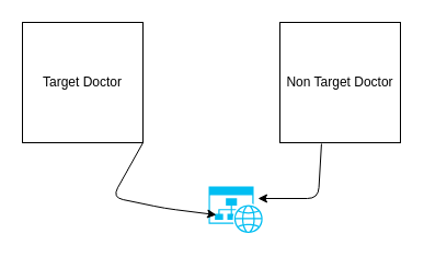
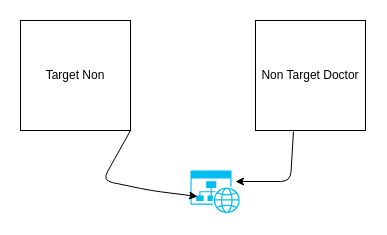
  <mxCell id="0" />
  <mxCell id="1" parent="0" />
- <mxCell id="2" value="Target Doctor" style="whiteSpace=wrap;html=1;aspect=fixed;" vertex="1" parent="1"><mxGeometry x="20" y="20" width="110" height="110" as="geometry" /></mxCell>
+ <mxCell id="2" value="Target Non" style="whiteSpace=wrap;html=1;aspect=fixed;" vertex="1" parent="1"><mxGeometry x="20" y="20" width="110" height="110" as="geometry" /></mxCell>
  <mxCell id="3" value="Non Target Doctor" style="whiteSpace=wrap;html=1;aspect=fixed;" vertex="1" parent="1"><mxGeometry x="255" y="20" width="110" height="110" as="geometry" /></mxCell>
  <mxCell id="4" value="" style="verticalLabelPosition=bottom;html=1;verticalAlign=top;align=center;strokeColor=none;fillColor=#00BEF2;shape=mxgraph.azure.website_generic;pointerEvents=1;" vertex="1" parent="1"><mxGeometry x="190" y="170" width="50" height="42.5" as="geometry" /></mxCell>
  <mxCell id="5" value="" style="endArrow=classic;html=1;entryX=0.9;entryY=0.259;entryDx=0;entryDy=0;entryPerimeter=0;exitX=0.345;exitY=1.009;exitDx=0;exitDy=0;exitPerimeter=0;" edge="1" parent="1" source="3" target="4"><mxGeometry width="50" height="50" relative="1" as="geometry"><mxPoint x="340" y="180" as="sourcePoint" /><mxPoint x="390" y="130" as="targetPoint" /><Array as="points"><mxPoint x="290" y="181" /></Array></mxGeometry></mxCell>
  <mxCell id="6" value="" style="endArrow=classic;html=1;entryX=0.14;entryY=0.612;entryDx=0;entryDy=0;entryPerimeter=0;exitX=0.345;exitY=1.009;exitDx=0;exitDy=0;exitPerimeter=0;" edge="1" parent="1" target="4"><mxGeometry width="50" height="50" relative="1" as="geometry"><mxPoint x="130" y="130" as="sourcePoint" /><mxPoint x="47.05" y="180.018" as="targetPoint" /><Array as="points"><mxPoint x="102.05" y="180.01" /><mxPoint x="150" y="190" /></Array></mxGeometry></mxCell>
